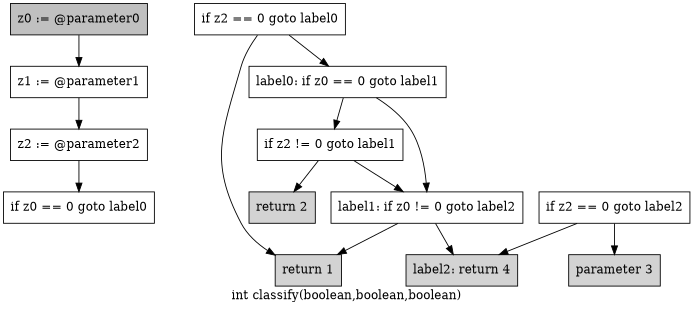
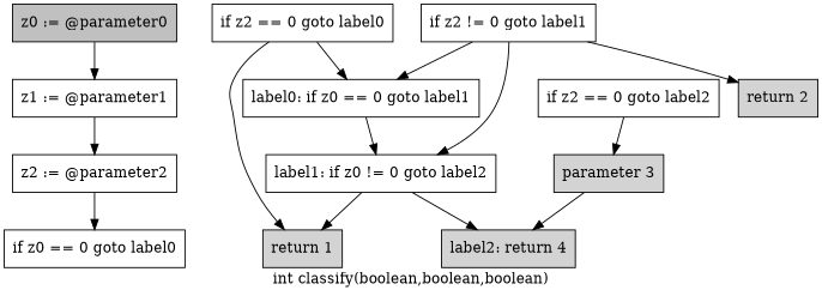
  digraph {
    label="int classify(boolean,boolean,boolean)"
    node [shape=box]
    n1 [fillcolor=gray label="z0 := @parameter0" style=filled]
    n2 [label="z1 := @parameter1"]
    n3 [label="z2 := @parameter2"]
    n4 [label="if z0 == 0 goto label0"]
    n5 [label="if z2 == 0 goto label0"]
    n6 [label="label0: if z0 == 0 goto label1"]
    n7 [fillcolor=lightgray label="return 1" style=filled]
    n8 [label="if z2 != 0 goto label1"]
    n9 [label="label1: if z0 != 0 goto label2"]
    n10 [fillcolor=lightgray label="return 2" style=filled]
    n11 [fillcolor=lightgray label="label2: return 4" style=filled]
    n12 [label="if z2 == 0 goto label2"]
    n13 [fillcolor=lightgray label="parameter 3" style=filled]
    n1 -> n2
    n2 -> n3
    n3 -> n4
    n5 -> n6
    n5 -> n7
-   n6 -> n8
+   n8 -> n6
    n6 -> n9
    n8 -> n9
    n8 -> n10
    n9 -> n7
    n9 -> n11
-   n12 -> n11
+   n13 -> n11
    n12 -> n13
  }
